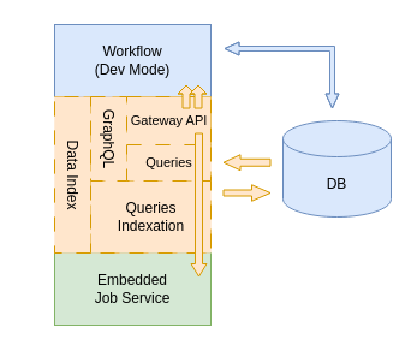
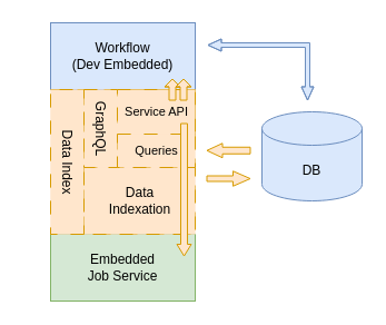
  <mxCell id="0" />
  <mxCell id="1" parent="0" />
- <mxCell id="2" value="Workflow&lt;br&gt;(Dev Mode)" style="rounded=0;whiteSpace=wrap;html=1;fillColor=#dae8fc;strokeColor=#6c8ebf;" vertex="1" parent="1"><mxGeometry x="45" y="20" width="130" height="60" as="geometry" /></mxCell>
+ <mxCell id="2" value="Workflow&lt;br&gt;(Dev Embedded)" style="rounded=0;whiteSpace=wrap;html=1;fillColor=#dae8fc;strokeColor=#6c8ebf;" vertex="1" parent="1"><mxGeometry x="45" y="20" width="130" height="60" as="geometry" /></mxCell>
  <mxCell id="3" value="Embedded&lt;br&gt;Job Service" style="rounded=0;whiteSpace=wrap;html=1;fillColor=#d5e8d4;strokeColor=#82b366;" vertex="1" parent="1"><mxGeometry x="45" y="210" width="130" height="60" as="geometry" /></mxCell>
  <mxCell id="4" value="" style="whiteSpace=wrap;html=1;aspect=fixed;fillColor=#ffe6cc;strokeColor=#d79b00;dashed=1;dashPattern=12 12;" vertex="1" parent="1"><mxGeometry x="45" y="80" width="130" height="130" as="geometry" /></mxCell>
  <mxCell id="5" value="" style="rounded=0;whiteSpace=wrap;html=1;fillColor=#ffe6cc;strokeColor=#d79b00;dashed=1;dashPattern=12 12;" vertex="1" parent="1"><mxGeometry x="75" y="150" width="100" height="60" as="geometry" /></mxCell>
  <mxCell id="6" value="" style="rounded=0;whiteSpace=wrap;html=1;direction=west;fillColor=#ffe6cc;strokeColor=#d79b00;dashed=1;dashPattern=12 12;" vertex="1" parent="1"><mxGeometry x="45" y="80" width="30" height="130" as="geometry" /></mxCell>
  <mxCell id="7" value="" style="rounded=0;whiteSpace=wrap;html=1;fillColor=#ffe6cc;strokeColor=#d79b00;dashed=1;dashPattern=12 12;" vertex="1" parent="1"><mxGeometry x="75" y="80" width="30" height="70" as="geometry" /></mxCell>
  <mxCell id="8" value="" style="rounded=0;whiteSpace=wrap;html=1;fillColor=#ffe6cc;strokeColor=#d79b00;dashed=1;dashPattern=12 12;" vertex="1" parent="1"><mxGeometry x="105" y="120" width="70" height="30" as="geometry" /></mxCell>
  <mxCell id="9" value="" style="rounded=0;whiteSpace=wrap;html=1;fillColor=#ffe6cc;strokeColor=#d79b00;dashed=1;dashPattern=12 12;" vertex="1" parent="1"><mxGeometry x="105" y="80" width="70" height="40" as="geometry" /></mxCell>
  <mxCell id="10" value="Data Index" style="text;html=1;align=center;verticalAlign=middle;resizable=0;points=[];autosize=1;rotation=90;dashed=1;dashPattern=12 12;" vertex="1" parent="1"><mxGeometry x="20" y="130" width="80" height="30" as="geometry" /></mxCell>
  <mxCell id="11" value="GraphQL" style="text;html=1;align=center;verticalAlign=middle;resizable=0;points=[];autosize=1;rotation=90;dashed=1;dashPattern=12 12;" vertex="1" parent="1"><mxGeometry x="55" y="100" width="70" height="30" as="geometry" /></mxCell>
- <mxCell id="12" value="&lt;font style=&quot;font-size: 11px;&quot;&gt;Gateway API&lt;/font&gt;" style="text;html=1;align=center;verticalAlign=middle;resizable=0;points=[];autosize=1;dashed=1;dashPattern=12 12;" vertex="1" parent="1"><mxGeometry x="95" y="85" width="90" height="30" as="geometry" /></mxCell>
+ <mxCell id="12" value="&lt;font style=&quot;font-size: 11px;&quot;&gt;Service API&lt;/font&gt;" style="text;html=1;align=center;verticalAlign=middle;resizable=0;points=[];autosize=1;dashed=1;dashPattern=12 12;" vertex="1" parent="1"><mxGeometry x="95" y="85" width="90" height="30" as="geometry" /></mxCell>
  <mxCell id="13" value="&lt;font style=&quot;font-size: 11px;&quot;&gt;Queries&lt;/font&gt;" style="text;html=1;align=center;verticalAlign=middle;resizable=0;points=[];autosize=1;dashed=1;dashPattern=12 12;" vertex="1" parent="1"><mxGeometry x="110" y="120" width="60" height="30" as="geometry" /></mxCell>
- <mxCell id="14" value="Queries&lt;br&gt;Indexation" style="text;html=1;align=center;verticalAlign=middle;resizable=0;points=[];autosize=1;strokeColor=none;fillColor=none;dashed=1;dashPattern=12 12;" vertex="1" parent="1"><mxGeometry x="85" y="160" width="80" height="40" as="geometry" /></mxCell>
+ <mxCell id="14" value="Data&lt;br&gt;Indexation" style="text;html=1;align=center;verticalAlign=middle;resizable=0;points=[];autosize=1;strokeColor=none;fillColor=none;dashed=1;dashPattern=12 12;" vertex="1" parent="1"><mxGeometry x="85" y="160" width="80" height="40" as="geometry" /></mxCell>
  <mxCell id="15" value="DB" style="shape=cylinder3;whiteSpace=wrap;html=1;boundedLbl=1;backgroundOutline=1;size=15;fillColor=#dae8fc;strokeColor=#6c8ebf;" vertex="1" parent="1"><mxGeometry x="235" y="100" width="90" height="80" as="geometry" /></mxCell>
  <mxCell id="16" value="" style="shape=flexArrow;endArrow=classic;html=1;rounded=0;endWidth=7;endSize=2;width=6;fillColor=#ffe6cc;strokeColor=#d79b00;" edge="1" parent="1"><mxGeometry width="50" height="50" relative="1" as="geometry"><mxPoint x="154.5" y="90" as="sourcePoint" /><mxPoint x="154.5" y="70" as="targetPoint" /><Array as="points"><mxPoint x="154.5" y="60" /></Array></mxGeometry></mxCell>
  <mxCell id="17" value="" style="shape=flexArrow;endArrow=classic;html=1;rounded=0;endWidth=6;endSize=3.165;width=6;fillColor=#ffe6cc;strokeColor=#d79b00;" edge="1" parent="1"><mxGeometry width="50" height="50" relative="1" as="geometry"><mxPoint x="165" y="110" as="sourcePoint" /><mxPoint x="165" y="230" as="targetPoint" /></mxGeometry></mxCell>
  <mxCell id="18" value="" style="shape=flexArrow;endArrow=classic;startArrow=classic;html=1;rounded=0;width=4;startSize=3.67;endWidth=6;endSize=3.67;startWidth=6;fillColor=#dae8fc;strokeColor=#6c8ebf;" edge="1" parent="1"><mxGeometry width="100" height="100" relative="1" as="geometry"><mxPoint x="276" y="90" as="sourcePoint" /><mxPoint x="186" y="40" as="targetPoint" /><Array as="points"><mxPoint x="276" y="40" /></Array></mxGeometry></mxCell>
  <mxCell id="19" value="" style="shape=flexArrow;endArrow=classic;html=1;rounded=0;endWidth=7;endSize=2;width=6;fillColor=#ffe6cc;strokeColor=#d79b00;" edge="1" parent="1"><mxGeometry width="50" height="50" relative="1" as="geometry"><mxPoint x="164.5" y="90" as="sourcePoint" /><mxPoint x="164.5" y="70" as="targetPoint" /><Array as="points"><mxPoint x="164.5" y="60" /></Array></mxGeometry></mxCell>
  <mxCell id="20" value="" style="shape=flexArrow;endArrow=classic;html=1;rounded=0;endWidth=7.5;endSize=4.835;width=5;fillColor=#ffe6cc;strokeColor=#d79b00;" edge="1" parent="1"><mxGeometry width="50" height="50" relative="1" as="geometry"><mxPoint x="185" y="160" as="sourcePoint" /><mxPoint x="225" y="160" as="targetPoint" /><Array as="points"><mxPoint x="185" y="160" /></Array></mxGeometry></mxCell>
  <mxCell id="21" value="" style="shape=flexArrow;endArrow=classic;html=1;rounded=0;endWidth=6;endSize=4.335;width=6;fillColor=#ffe6cc;strokeColor=#d79b00;" edge="1" parent="1"><mxGeometry width="50" height="50" relative="1" as="geometry"><mxPoint x="225" y="134.75" as="sourcePoint" /><mxPoint x="185" y="134.75" as="targetPoint" /><Array as="points" /></mxGeometry></mxCell>
